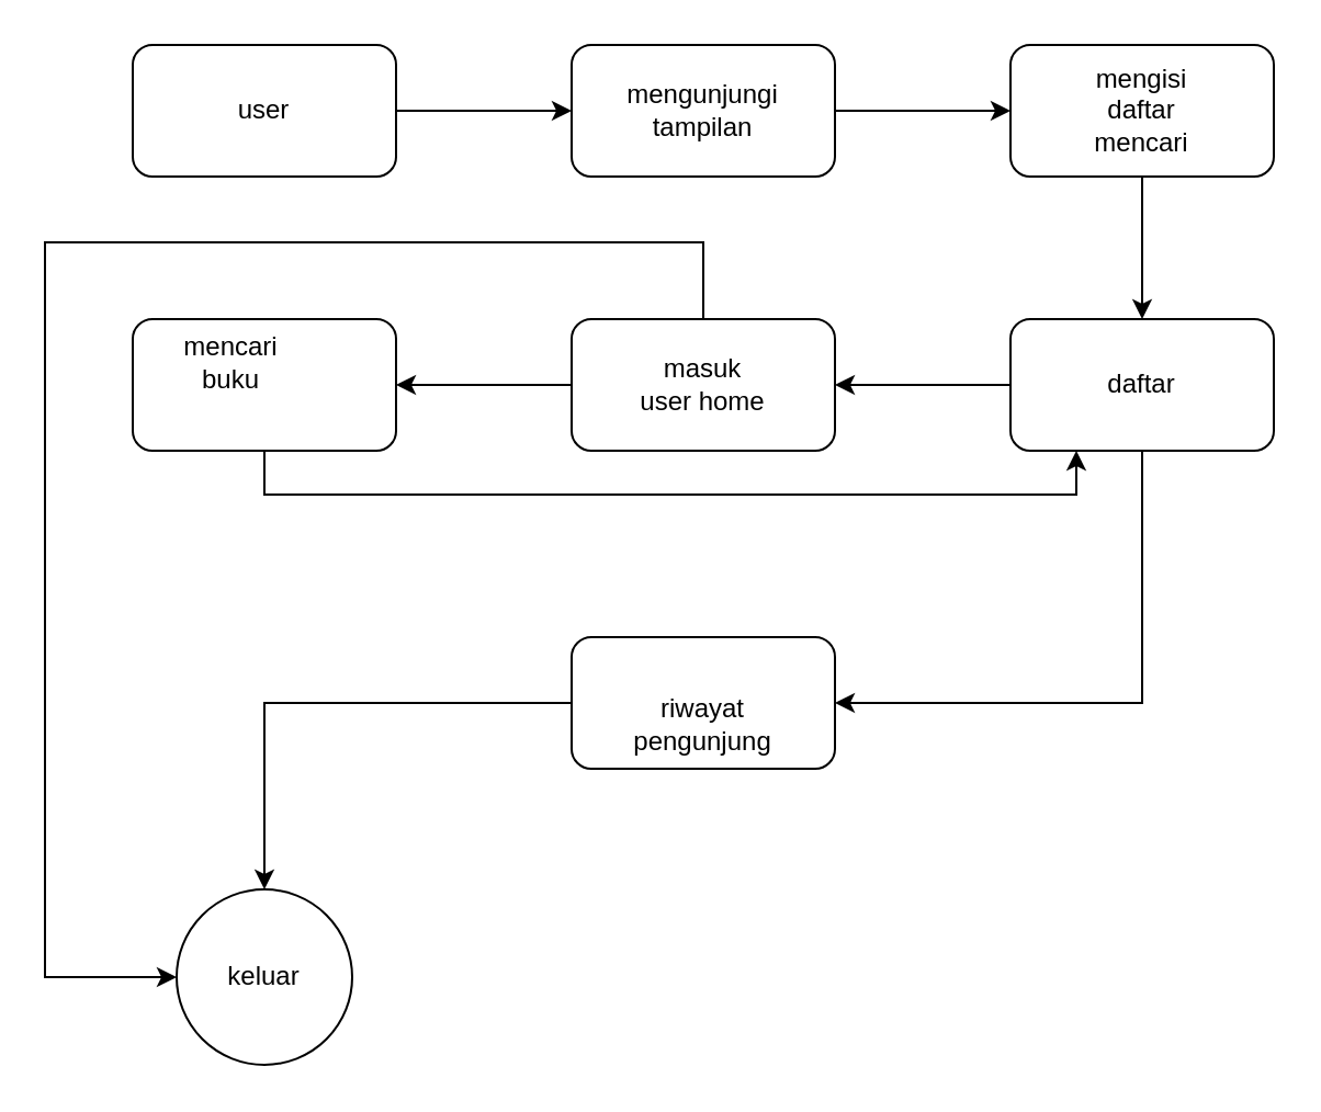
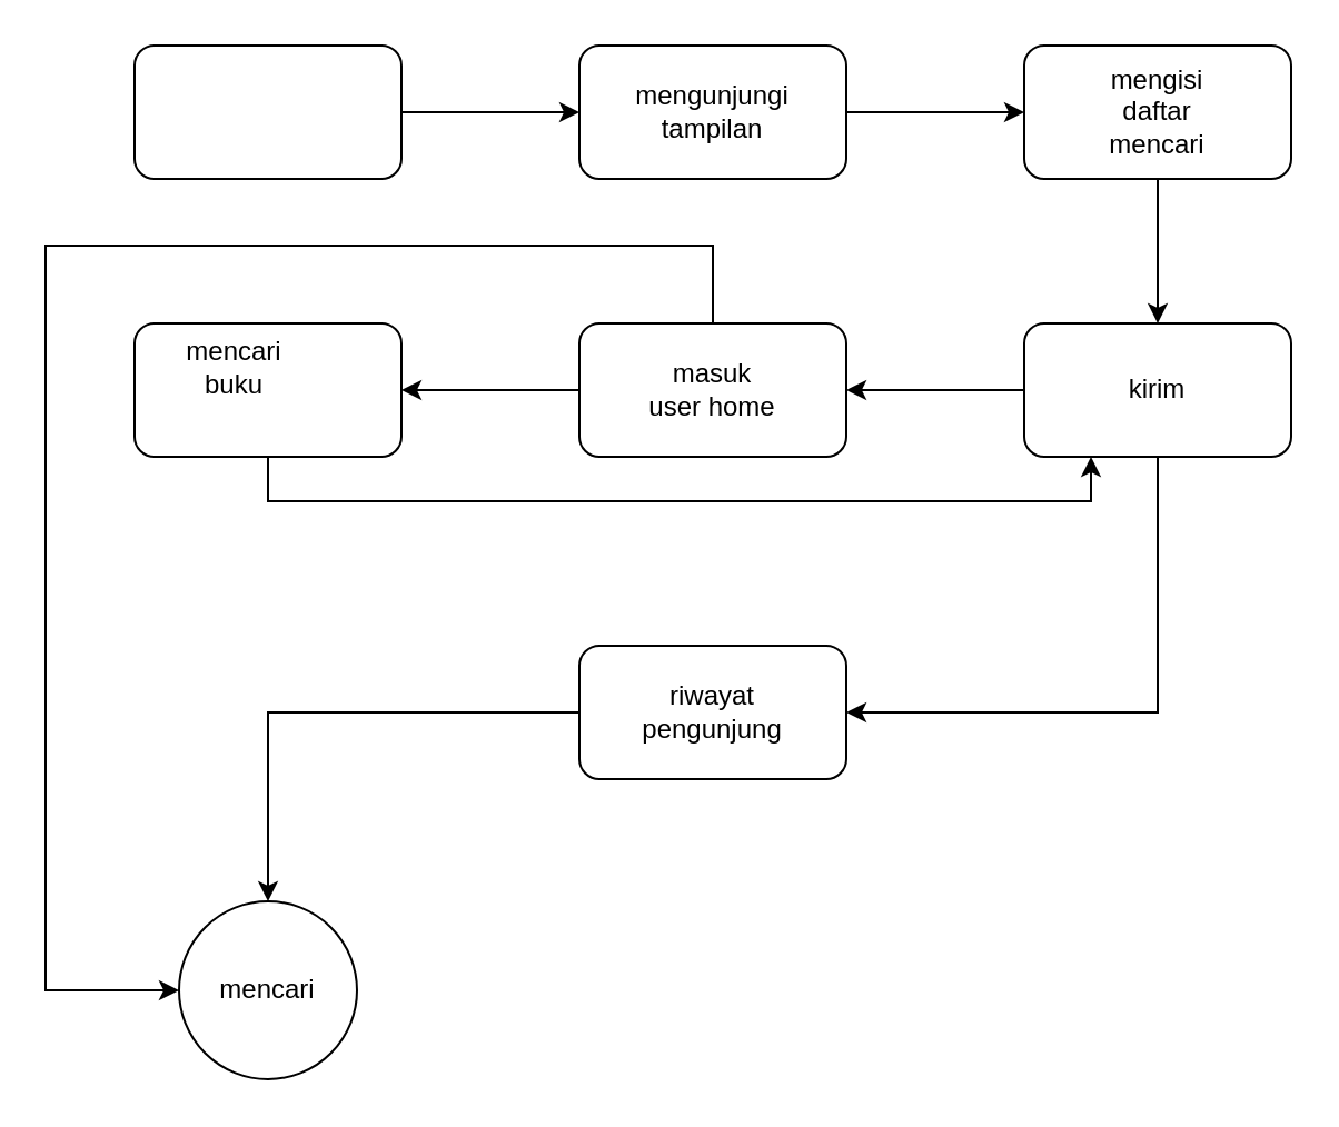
  <mxCell id="0" />
  <mxCell id="1" parent="0" />
  <mxCell id="2" style="edgeStyle=orthogonalEdgeStyle;rounded=0;orthogonalLoop=1;jettySize=auto;html=1;entryX=0;entryY=0.5;entryDx=0;entryDy=0;" edge="1" parent="1" source="20" target="16"><mxGeometry relative="1" as="geometry"><Array as="points"><mxPoint x="320" y="110" /><mxPoint x="20" y="110" /><mxPoint x="20" y="445" /></Array></mxGeometry></mxCell>
  <mxCell id="3" value="" style="edgeStyle=orthogonalEdgeStyle;rounded=0;orthogonalLoop=1;jettySize=auto;html=1;" edge="1" parent="1" source="4" target="6"><mxGeometry relative="1" as="geometry" /></mxCell>
  <mxCell id="4" value="" style="rounded=1;whiteSpace=wrap;html=1;" vertex="1" parent="1"><mxGeometry x="60" y="20" width="120" height="60" as="geometry" /></mxCell>
  <mxCell id="5" value="" style="edgeStyle=orthogonalEdgeStyle;rounded=0;orthogonalLoop=1;jettySize=auto;html=1;" edge="1" parent="1" source="6" target="10"><mxGeometry relative="1" as="geometry" /></mxCell>
  <mxCell id="6" value="" style="rounded=1;whiteSpace=wrap;html=1;" vertex="1" parent="1"><mxGeometry x="260" y="20" width="120" height="60" as="geometry" /></mxCell>
- <mxCell id="7" value="user" style="text;html=1;strokeColor=none;fillColor=none;align=center;verticalAlign=middle;whiteSpace=wrap;rounded=0;" vertex="1" parent="1"><mxGeometry x="90" y="35" width="60" height="30" as="geometry" /></mxCell>
  <mxCell id="8" value="mengunjungi tampilan" style="text;html=1;strokeColor=none;fillColor=none;align=center;verticalAlign=middle;whiteSpace=wrap;rounded=0;" vertex="1" parent="1"><mxGeometry x="290" y="35" width="60" height="30" as="geometry" /></mxCell>
  <mxCell id="9" value="" style="edgeStyle=orthogonalEdgeStyle;rounded=0;orthogonalLoop=1;jettySize=auto;html=1;" edge="1" parent="1" source="10" target="14"><mxGeometry relative="1" as="geometry" /></mxCell>
  <mxCell id="10" value="" style="rounded=1;whiteSpace=wrap;html=1;" vertex="1" parent="1"><mxGeometry x="460" y="20" width="120" height="60" as="geometry" /></mxCell>
  <mxCell id="11" value="mengisi daftar mencari" style="text;html=1;strokeColor=none;fillColor=none;align=center;verticalAlign=middle;whiteSpace=wrap;rounded=0;" vertex="1" parent="1"><mxGeometry x="490" y="35" width="60" height="30" as="geometry" /></mxCell>
  <mxCell id="12" value="" style="edgeStyle=orthogonalEdgeStyle;rounded=0;orthogonalLoop=1;jettySize=auto;html=1;" edge="1" parent="1" source="14" target="19"><mxGeometry relative="1" as="geometry" /></mxCell>
  <mxCell id="13" style="edgeStyle=orthogonalEdgeStyle;rounded=0;orthogonalLoop=1;jettySize=auto;html=1;entryX=1;entryY=0.5;entryDx=0;entryDy=0;" edge="1" parent="1" source="14" target="25"><mxGeometry relative="1" as="geometry"><Array as="points"><mxPoint x="520" y="320" /></Array></mxGeometry></mxCell>
  <mxCell id="14" value="" style="rounded=1;whiteSpace=wrap;html=1;" vertex="1" parent="1"><mxGeometry x="460" y="145" width="120" height="60" as="geometry" /></mxCell>
- <mxCell id="15" value="daftar" style="text;html=1;strokeColor=none;fillColor=none;align=center;verticalAlign=middle;whiteSpace=wrap;rounded=0;" vertex="1" parent="1"><mxGeometry x="490" y="160" width="60" height="30" as="geometry" /></mxCell>
+ <mxCell id="15" value="kirim" style="text;html=1;strokeColor=none;fillColor=none;align=center;verticalAlign=middle;whiteSpace=wrap;rounded=0;" vertex="1" parent="1"><mxGeometry x="490" y="160" width="60" height="30" as="geometry" /></mxCell>
  <mxCell id="16" value="" style="ellipse;whiteSpace=wrap;html=1;rounded=1;" vertex="1" parent="1"><mxGeometry x="80" y="405" width="80" height="80" as="geometry" /></mxCell>
- <mxCell id="17" value="keluar" style="text;html=1;strokeColor=none;fillColor=none;align=center;verticalAlign=middle;whiteSpace=wrap;rounded=0;" vertex="1" parent="1"><mxGeometry x="90" y="430" width="60" height="30" as="geometry" /></mxCell>
+ <mxCell id="17" value="mencari" style="text;html=1;strokeColor=none;fillColor=none;align=center;verticalAlign=middle;whiteSpace=wrap;rounded=0;" vertex="1" parent="1"><mxGeometry x="90" y="430" width="60" height="30" as="geometry" /></mxCell>
  <mxCell id="18" value="" style="edgeStyle=orthogonalEdgeStyle;rounded=0;orthogonalLoop=1;jettySize=auto;html=1;" edge="1" parent="1" source="19" target="22"><mxGeometry relative="1" as="geometry" /></mxCell>
  <mxCell id="19" value="" style="rounded=1;whiteSpace=wrap;html=1;" vertex="1" parent="1"><mxGeometry x="260" y="145" width="120" height="60" as="geometry" /></mxCell>
  <mxCell id="20" value="masuk user home" style="text;html=1;strokeColor=none;fillColor=none;align=center;verticalAlign=middle;whiteSpace=wrap;rounded=0;" vertex="1" parent="1"><mxGeometry x="290" y="160" width="60" height="30" as="geometry" /></mxCell>
  <mxCell id="21" style="edgeStyle=orthogonalEdgeStyle;rounded=0;orthogonalLoop=1;jettySize=auto;html=1;exitX=0.5;exitY=1;exitDx=0;exitDy=0;entryX=0.25;entryY=1;entryDx=0;entryDy=0;" edge="1" parent="1" source="22" target="14"><mxGeometry relative="1" as="geometry"><mxPoint x="470" y="250" as="targetPoint" /></mxGeometry></mxCell>
  <mxCell id="22" value="" style="rounded=1;whiteSpace=wrap;html=1;" vertex="1" parent="1"><mxGeometry x="60" y="145" width="120" height="60" as="geometry" /></mxCell>
  <mxCell id="23" value="mencari buku" style="text;html=1;strokeColor=none;fillColor=none;align=center;verticalAlign=middle;whiteSpace=wrap;rounded=0;" vertex="1" parent="1"><mxGeometry x="75" y="150" width="60" height="30" as="geometry" /></mxCell>
  <mxCell id="24" style="edgeStyle=orthogonalEdgeStyle;rounded=0;orthogonalLoop=1;jettySize=auto;html=1;exitX=0;exitY=0.5;exitDx=0;exitDy=0;entryX=0.5;entryY=0;entryDx=0;entryDy=0;" edge="1" parent="1" source="25" target="16"><mxGeometry relative="1" as="geometry" /></mxCell>
  <mxCell id="25" value="" style="rounded=1;whiteSpace=wrap;html=1;" vertex="1" parent="1"><mxGeometry x="260" y="290" width="120" height="60" as="geometry" /></mxCell>
- <mxCell id="26" value="riwayat pengunjung" style="text;html=1;strokeColor=none;fillColor=none;align=center;verticalAlign=middle;whiteSpace=wrap;rounded=0;" vertex="1" parent="1"><mxGeometry x="290" y="315" width="60" height="30" as="geometry" /></mxCell>
+ <mxCell id="26" value="riwayat pengunjung" style="text;html=1;strokeColor=none;fillColor=none;align=center;verticalAlign=middle;whiteSpace=wrap;rounded=0;" vertex="1" parent="1"><mxGeometry x="290" y="305" width="60" height="30" as="geometry" /></mxCell>
